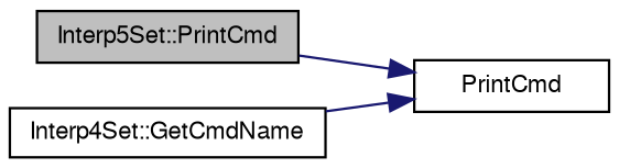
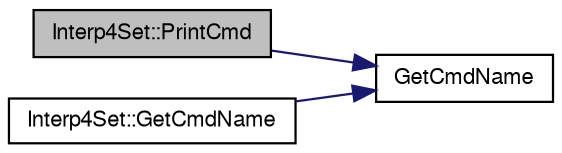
  digraph {
    rankdir=LR
    node [color=black fillcolor=white fontname=FreeSans fontsize=10 shape=record style=filled]
    edge [color=midnightblue fontname=FreeSans fontsize=10 labelfontname=FreeSans labelfontsize=10 style=solid]
-   n1 [fillcolor=grey75 fontcolor=black height=0.2 label="Interp5Set::PrintCmd" width=0.4]
-   n2 [height=0.2 label=PrintCmd width=0.4]
+   n1 [fillcolor=grey75 fontcolor=black height=0.2 label="Interp4Set::PrintCmd" width=0.4]
+   n2 [height=0.2 label=GetCmdName width=0.4]
    n3 [height=0.2 label="Interp4Set::GetCmdName" width=0.4]
    n1 -> n2
    n3 -> n2
  }
